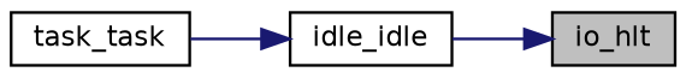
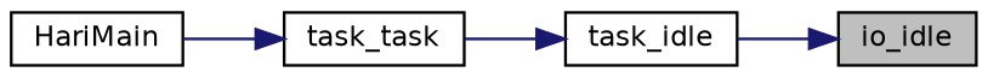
  digraph {
    rankdir=RL
    node [color=black fillcolor=white fontname=Helvetica fontsize=10 shape=record style=filled]
    edge [color=midnightblue dir=back fontname=Helvetica fontsize=10 labelfontname=Helvetica labelfontsize=10 style=solid]
-   n1 [fillcolor=grey75 fontcolor=black height=0.2 label=io_hlt width=0.4]
-   n2 [height=0.2 label=idle_idle width=0.4]
+   n1 [fillcolor=grey75 fontcolor=black height=0.2 label=io_idle width=0.4]
+   n2 [height=0.2 label=task_idle width=0.4]
    n3 [height=0.2 label=task_task width=0.4]
+   n4 [height=0.2 label=HariMain width=0.4]
    n1 -> n2
    n2 -> n3
+   n3 -> n4
  }
